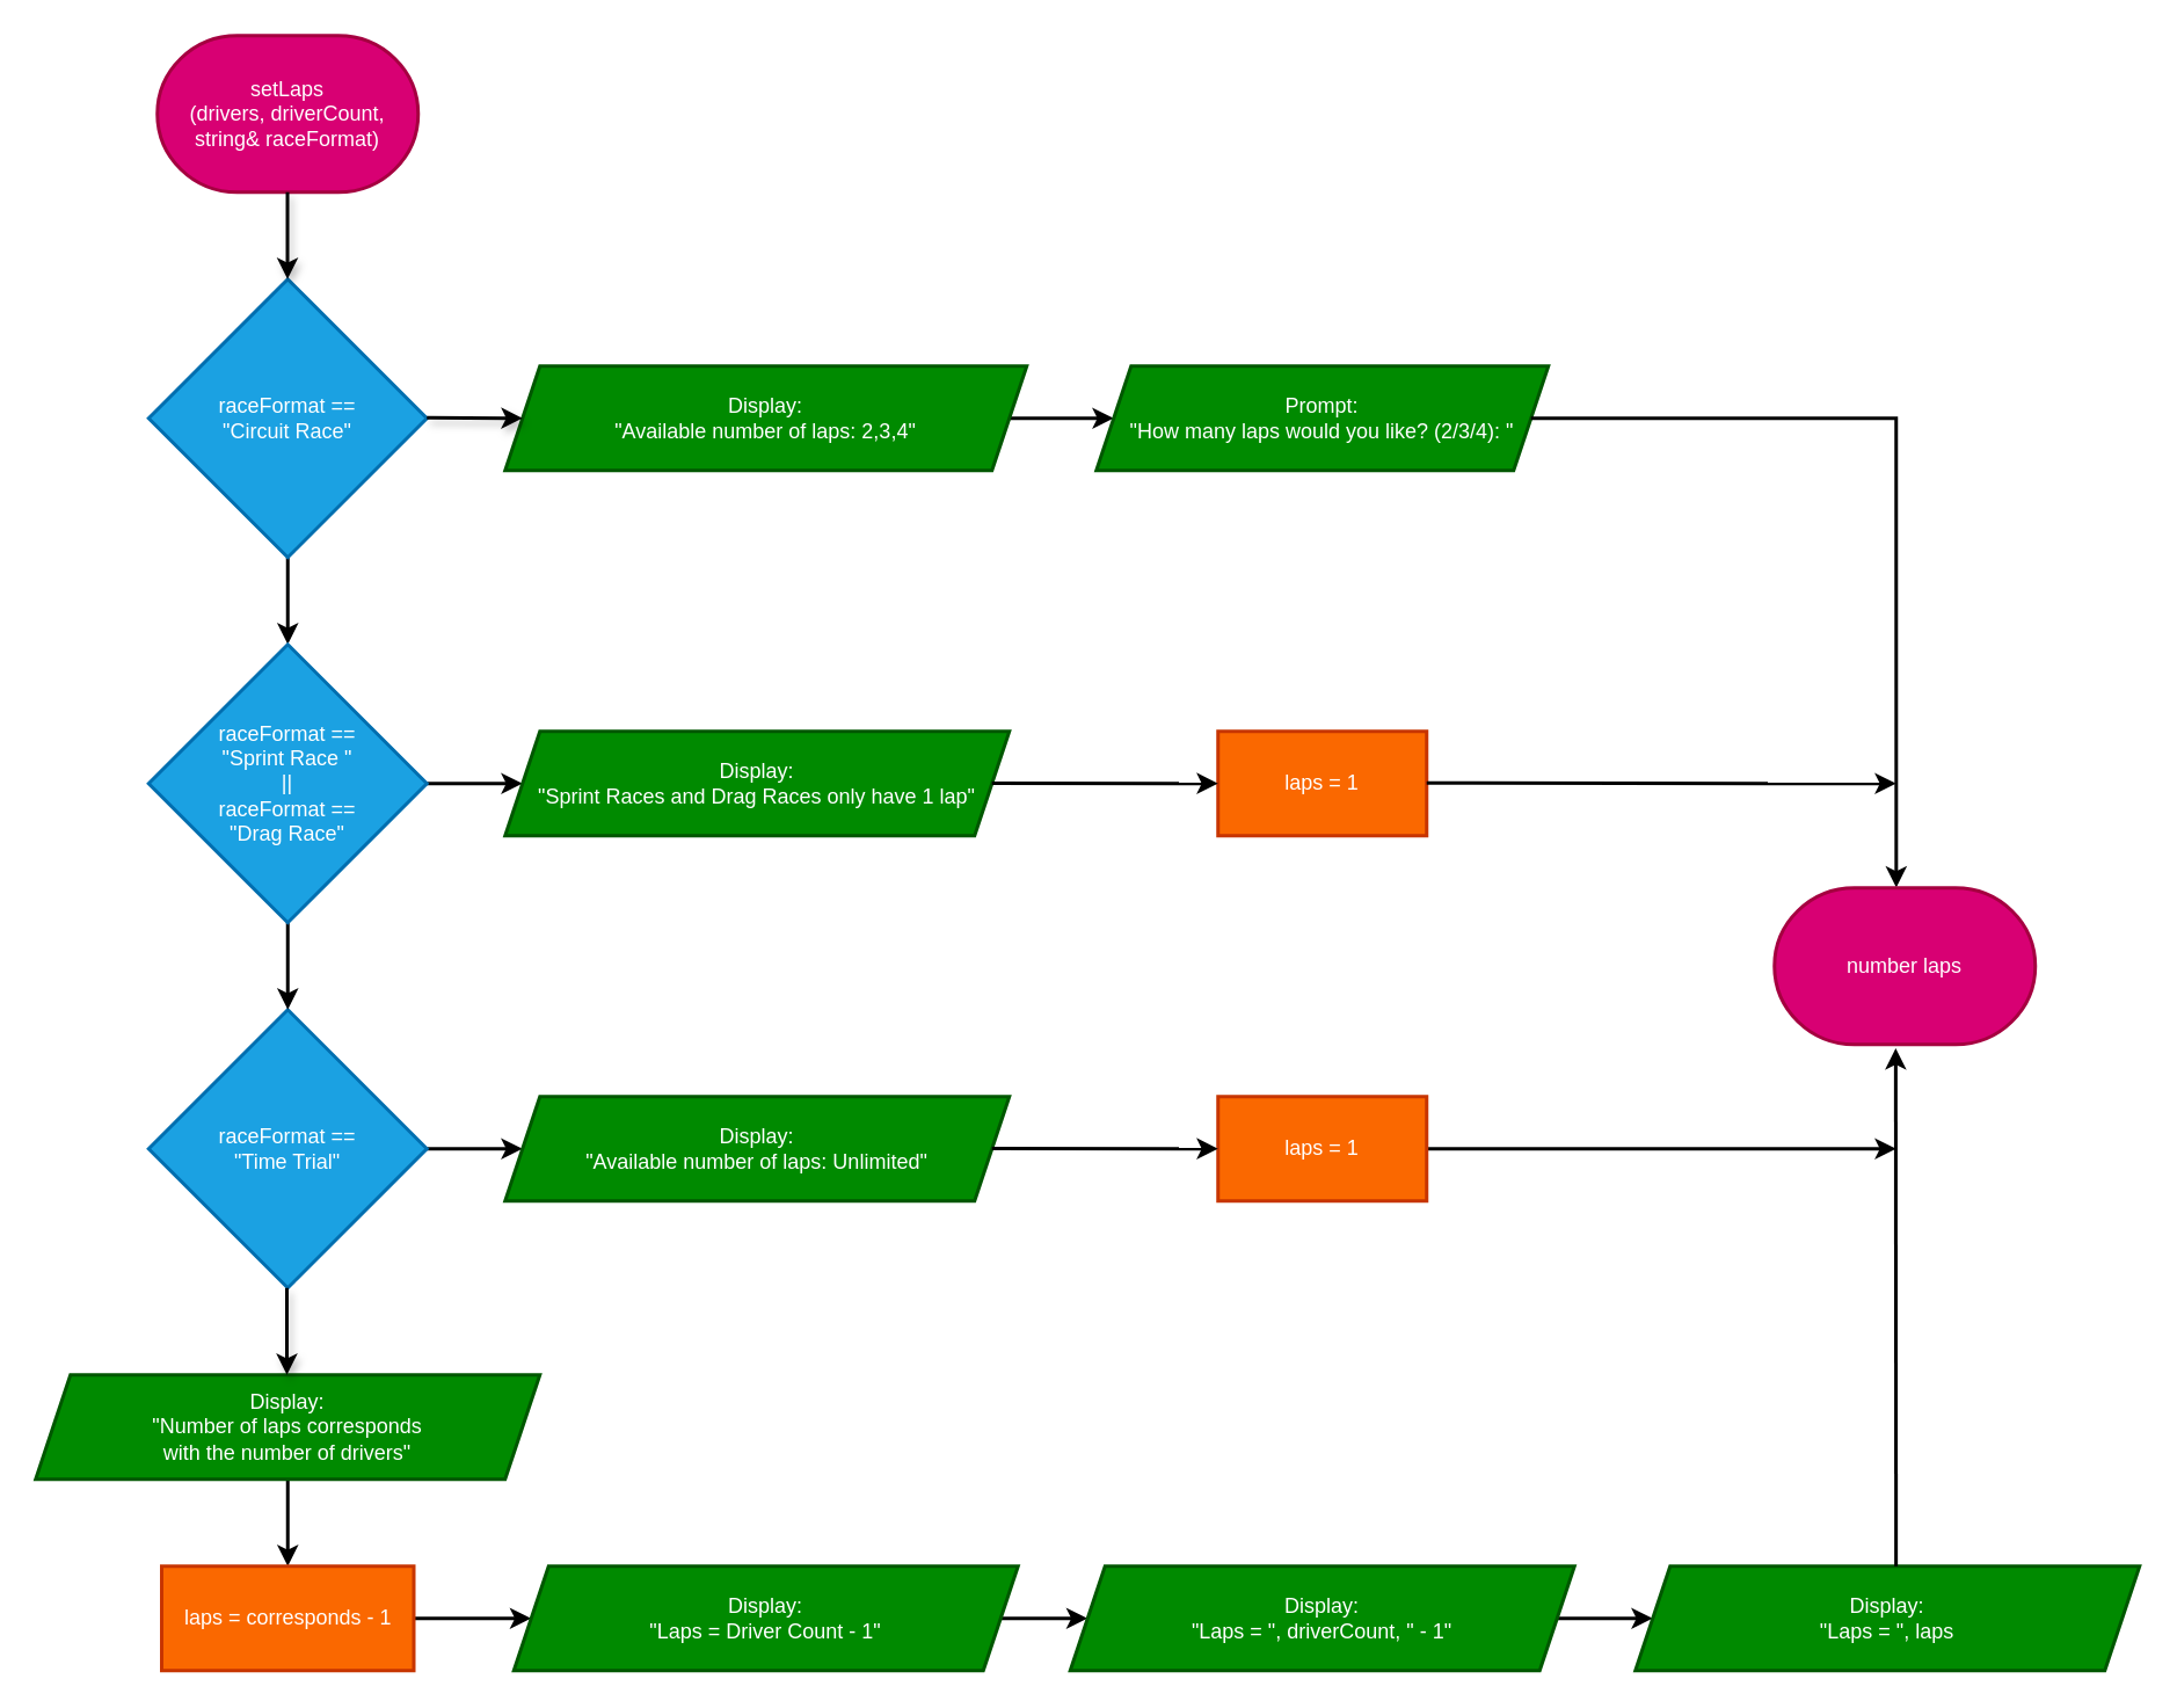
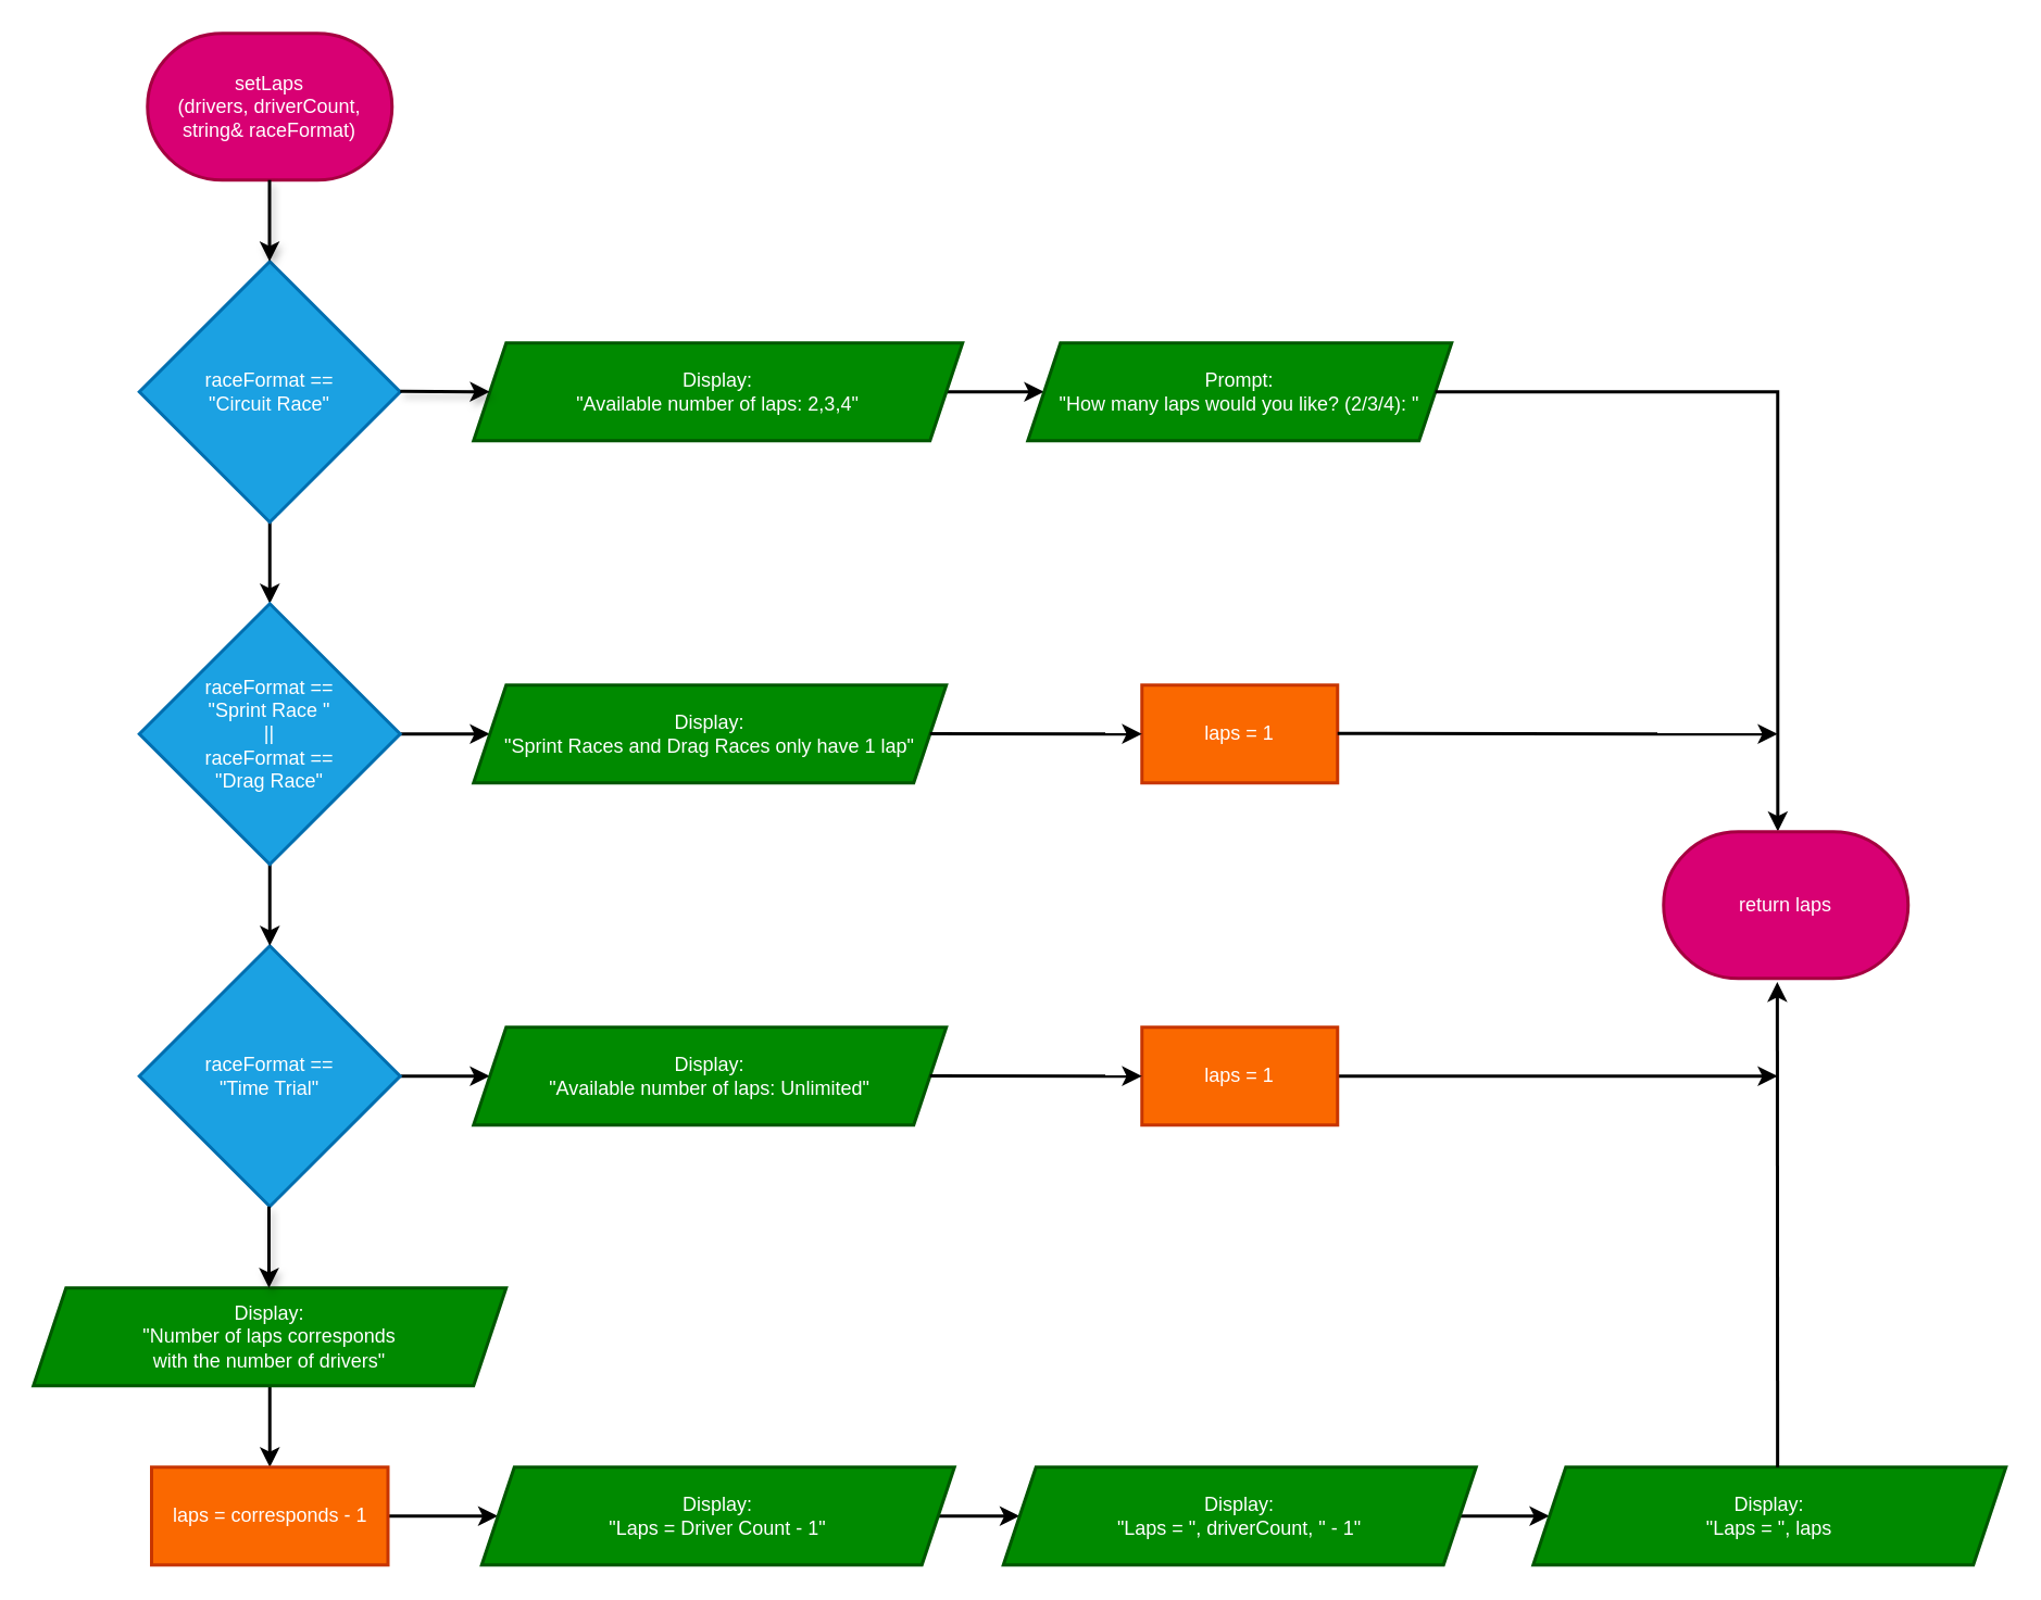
  <mxCell id="0" />
  <mxCell id="1" parent="0" />
  <mxCell id="2" value="setLaps&lt;br&gt;(drivers, driverCount, string&amp;amp; raceFormat)" style="strokeWidth=2;html=1;shape=mxgraph.flowchart.terminator;whiteSpace=wrap;fillColor=#d80073;fontColor=#ffffff;strokeColor=#A50040;" vertex="1" parent="1"><mxGeometry x="90" y="20" width="150" height="90" as="geometry" /></mxCell>
  <mxCell id="3" value="" style="edgeStyle=none;html=1;strokeWidth=2;" edge="1" parent="1" source="4" target="17"><mxGeometry relative="1" as="geometry" /></mxCell>
  <mxCell id="4" value="raceFormat ==&lt;br&gt;&quot;Time Trial&quot;" style="rhombus;whiteSpace=wrap;html=1;strokeWidth=2;fillColor=#1ba1e2;fontColor=#ffffff;strokeColor=#006EAF;" vertex="1" parent="1"><mxGeometry x="85" y="580" width="160" height="160" as="geometry" /></mxCell>
  <mxCell id="5" value="" style="edgeStyle=none;html=1;strokeWidth=2;" edge="1" parent="1" source="6" target="9"><mxGeometry relative="1" as="geometry" /></mxCell>
  <mxCell id="6" value="&lt;span style=&quot;&quot;&gt;&lt;font style=&quot;color: rgb(255, 255, 255);&quot;&gt;raceFormat ==&lt;br&gt;&quot;Circuit Race&quot;&lt;/font&gt;&lt;/span&gt;" style="rhombus;whiteSpace=wrap;html=1;strokeWidth=2;fillColor=#1ba1e2;fontColor=#FFFFFF;strokeColor=#006EAF;" vertex="1" parent="1"><mxGeometry x="85" y="160" width="160" height="160" as="geometry" /></mxCell>
  <mxCell id="7" value="" style="edgeStyle=none;html=1;strokeWidth=2;" edge="1" parent="1" source="9" target="4"><mxGeometry relative="1" as="geometry" /></mxCell>
  <mxCell id="8" value="" style="edgeStyle=none;html=1;strokeWidth=2;" edge="1" parent="1" source="9" target="15"><mxGeometry relative="1" as="geometry" /></mxCell>
  <mxCell id="9" value="raceFormat ==&lt;br&gt;&quot;Sprint Race &quot;&lt;br&gt;||&lt;br&gt;raceFormat ==&lt;br&gt;&quot;Drag Race&quot;" style="rhombus;whiteSpace=wrap;html=1;strokeWidth=2;fillColor=#1ba1e2;fontColor=#ffffff;strokeColor=#006EAF;" vertex="1" parent="1"><mxGeometry x="85" y="370" width="160" height="160" as="geometry" /></mxCell>
  <mxCell id="10" value="" style="edgeStyle=none;html=1;strokeWidth=2;shadow=1;textShadow=1;spacing=2;" edge="1" parent="1"><mxGeometry relative="1" as="geometry"><mxPoint x="164.85" y="110" as="sourcePoint" /><mxPoint x="164.85" y="160" as="targetPoint" /></mxGeometry></mxCell>
  <mxCell id="11" value="" style="edgeStyle=none;html=1;strokeWidth=2;" edge="1" parent="1" source="12" target="13"><mxGeometry relative="1" as="geometry" /></mxCell>
  <mxCell id="12" value="Display:&lt;br&gt;&quot;Available number of laps: 2,3,4&quot;" style="shape=parallelogram;perimeter=parallelogramPerimeter;whiteSpace=wrap;html=1;fixedSize=1;strokeWidth=2;fillColor=#008a00;fontColor=#ffffff;strokeColor=#005700;" vertex="1" parent="1"><mxGeometry x="290" y="210" width="300" height="60" as="geometry" /></mxCell>
  <mxCell id="13" value="Prompt:&lt;br&gt;&quot;How many laps would you like? (2/3/4): &quot;" style="shape=parallelogram;perimeter=parallelogramPerimeter;whiteSpace=wrap;html=1;fixedSize=1;strokeWidth=2;fillColor=#008a00;fontColor=#ffffff;strokeColor=#005700;" vertex="1" parent="1"><mxGeometry x="630" y="210" width="260" height="60" as="geometry" /></mxCell>
  <mxCell id="14" value="" style="edgeStyle=none;html=1;strokeWidth=2;shadow=1;textShadow=1;spacing=2;entryX=0;entryY=0.5;entryDx=0;entryDy=0;" edge="1" parent="1" target="12"><mxGeometry relative="1" as="geometry"><mxPoint x="245" y="239.62" as="sourcePoint" /><mxPoint x="295" y="239.62" as="targetPoint" /></mxGeometry></mxCell>
  <mxCell id="15" value="Display:&lt;br&gt;&quot;Sprint Races and Drag Races only have 1 lap&quot;" style="shape=parallelogram;perimeter=parallelogramPerimeter;whiteSpace=wrap;html=1;fixedSize=1;strokeWidth=2;fillColor=#008a00;fontColor=#ffffff;strokeColor=#005700;" vertex="1" parent="1"><mxGeometry x="290" y="420" width="290" height="60" as="geometry" /></mxCell>
  <mxCell id="16" value="laps = 1" style="whiteSpace=wrap;html=1;strokeWidth=2;fillColor=#fa6800;fontColor=#FFFFFF;strokeColor=#C73500;" vertex="1" parent="1"><mxGeometry x="700" y="420" width="120" height="60" as="geometry" /></mxCell>
  <mxCell id="17" value="Display:&lt;br&gt;&quot;Available number of laps: Unlimited&quot;" style="shape=parallelogram;perimeter=parallelogramPerimeter;whiteSpace=wrap;html=1;fixedSize=1;strokeWidth=2;fillColor=#008a00;fontColor=#ffffff;strokeColor=#005700;" vertex="1" parent="1"><mxGeometry x="290" y="630" width="290" height="60" as="geometry" /></mxCell>
  <mxCell id="18" value="" style="edgeStyle=none;html=1;strokeWidth=2;" edge="1" parent="1" source="19"><mxGeometry relative="1" as="geometry"><mxPoint x="1090" y="660" as="targetPoint" /></mxGeometry></mxCell>
  <mxCell id="19" value="laps = 1" style="whiteSpace=wrap;html=1;strokeWidth=2;fillColor=#fa6800;fontColor=#FFFFFF;strokeColor=#C73500;" vertex="1" parent="1"><mxGeometry x="700" y="630" width="120" height="60" as="geometry" /></mxCell>
  <mxCell id="20" value="" style="edgeStyle=none;html=1;strokeWidth=2;" edge="1" parent="1" source="21" target="24"><mxGeometry relative="1" as="geometry" /></mxCell>
  <mxCell id="21" value="Display:&lt;br&gt;&quot;Number of laps corresponds&lt;br&gt;with the number of drivers&quot;" style="shape=parallelogram;perimeter=parallelogramPerimeter;whiteSpace=wrap;html=1;fixedSize=1;strokeWidth=2;fillColor=#008a00;fontColor=#ffffff;strokeColor=#005700;" vertex="1" parent="1"><mxGeometry x="20" y="790" width="290" height="60" as="geometry" /></mxCell>
  <mxCell id="22" value="" style="edgeStyle=none;html=1;strokeWidth=2;shadow=1;textShadow=1;spacing=2;" edge="1" parent="1"><mxGeometry relative="1" as="geometry"><mxPoint x="164.5" y="740" as="sourcePoint" /><mxPoint x="164.5" y="790" as="targetPoint" /></mxGeometry></mxCell>
  <mxCell id="23" value="" style="edgeStyle=none;html=1;strokeWidth=2;" edge="1" parent="1" source="24" target="26"><mxGeometry relative="1" as="geometry" /></mxCell>
  <mxCell id="24" value="laps = corresponds - 1" style="whiteSpace=wrap;html=1;strokeWidth=2;fillColor=#fa6800;fontColor=#FFFFFF;strokeColor=#C73500;" vertex="1" parent="1"><mxGeometry x="92.5" y="900" width="145" height="60" as="geometry" /></mxCell>
  <mxCell id="25" value="" style="edgeStyle=none;html=1;strokeWidth=2;" edge="1" parent="1" source="26" target="28"><mxGeometry relative="1" as="geometry" /></mxCell>
  <mxCell id="26" value="Display:&lt;br&gt;&quot;Laps = Driver Count - 1&quot;" style="shape=parallelogram;perimeter=parallelogramPerimeter;whiteSpace=wrap;html=1;fixedSize=1;strokeWidth=2;fillColor=#008a00;fontColor=#ffffff;strokeColor=#005700;" vertex="1" parent="1"><mxGeometry x="295" y="900" width="290" height="60" as="geometry" /></mxCell>
  <mxCell id="27" value="" style="edgeStyle=none;html=1;strokeWidth=2;" edge="1" parent="1" source="28" target="29"><mxGeometry relative="1" as="geometry" /></mxCell>
  <mxCell id="28" value="Display:&lt;br&gt;&quot;Laps = &quot;, driverCount, &quot; - 1&quot;" style="shape=parallelogram;perimeter=parallelogramPerimeter;whiteSpace=wrap;html=1;fixedSize=1;strokeWidth=2;fillColor=#008a00;fontColor=#ffffff;strokeColor=#005700;" vertex="1" parent="1"><mxGeometry x="615" y="900" width="290" height="60" as="geometry" /></mxCell>
  <mxCell id="29" value="Display:&lt;br&gt;&quot;Laps = &quot;, laps" style="shape=parallelogram;perimeter=parallelogramPerimeter;whiteSpace=wrap;html=1;fixedSize=1;strokeWidth=2;fillColor=#008a00;fontColor=#ffffff;strokeColor=#005700;" vertex="1" parent="1"><mxGeometry x="940" y="900" width="290" height="60" as="geometry" /></mxCell>
  <mxCell id="30" value="" style="edgeStyle=none;orthogonalLoop=1;jettySize=auto;html=1;entryX=0;entryY=0.5;entryDx=0;entryDy=0;strokeWidth=2;" edge="1" parent="1" target="16"><mxGeometry width="100" relative="1" as="geometry"><mxPoint x="570" y="449.8" as="sourcePoint" /><mxPoint x="670" y="449.8" as="targetPoint" /><Array as="points" /></mxGeometry></mxCell>
  <mxCell id="31" value="" style="edgeStyle=none;orthogonalLoop=1;jettySize=auto;html=1;entryX=0;entryY=0.5;entryDx=0;entryDy=0;strokeWidth=2;" edge="1" parent="1" target="19"><mxGeometry width="100" relative="1" as="geometry"><mxPoint x="570" y="659.8" as="sourcePoint" /><mxPoint x="670" y="659.8" as="targetPoint" /><Array as="points" /></mxGeometry></mxCell>
  <mxCell id="32" value="" style="edgeStyle=none;orthogonalLoop=1;jettySize=auto;html=1;exitX=0.517;exitY=0;exitDx=0;exitDy=0;exitPerimeter=0;entryX=0.465;entryY=1.024;entryDx=0;entryDy=0;entryPerimeter=0;strokeWidth=2;" edge="1" parent="1" source="29"><mxGeometry width="100" relative="1" as="geometry"><mxPoint x="1050" y="860" as="sourcePoint" /><mxPoint x="1089.75" y="602.16" as="targetPoint" /><Array as="points" /></mxGeometry></mxCell>
  <mxCell id="33" value="" style="edgeStyle=none;orthogonalLoop=1;jettySize=auto;html=1;exitX=1;exitY=0.5;exitDx=0;exitDy=0;rounded=0;curved=0;entryX=0.467;entryY=-0.002;entryDx=0;entryDy=0;entryPerimeter=0;strokeWidth=2;" edge="1" parent="1" source="13"><mxGeometry width="100" relative="1" as="geometry"><mxPoint x="880" y="239.71" as="sourcePoint" /><mxPoint x="1090.05" y="509.82" as="targetPoint" /><Array as="points"><mxPoint x="1090" y="240" /></Array></mxGeometry></mxCell>
  <mxCell id="34" value="" style="edgeStyle=none;orthogonalLoop=1;jettySize=auto;html=1;strokeWidth=2;" edge="1" parent="1"><mxGeometry width="100" relative="1" as="geometry"><mxPoint x="820" y="449.71" as="sourcePoint" /><mxPoint x="1090" y="450" as="targetPoint" /><Array as="points" /></mxGeometry></mxCell>
- <mxCell id="35" value="number laps" style="strokeWidth=2;html=1;shape=mxgraph.flowchart.terminator;whiteSpace=wrap;fillColor=#d80073;fontColor=#ffffff;strokeColor=#A50040;" vertex="1" parent="1"><mxGeometry x="1020" y="510" width="150" height="90" as="geometry" /></mxCell>
+ <mxCell id="35" value="return laps" style="strokeWidth=2;html=1;shape=mxgraph.flowchart.terminator;whiteSpace=wrap;fillColor=#d80073;fontColor=#ffffff;strokeColor=#A50040;" vertex="1" parent="1"><mxGeometry x="1020" y="510" width="150" height="90" as="geometry" /></mxCell>
